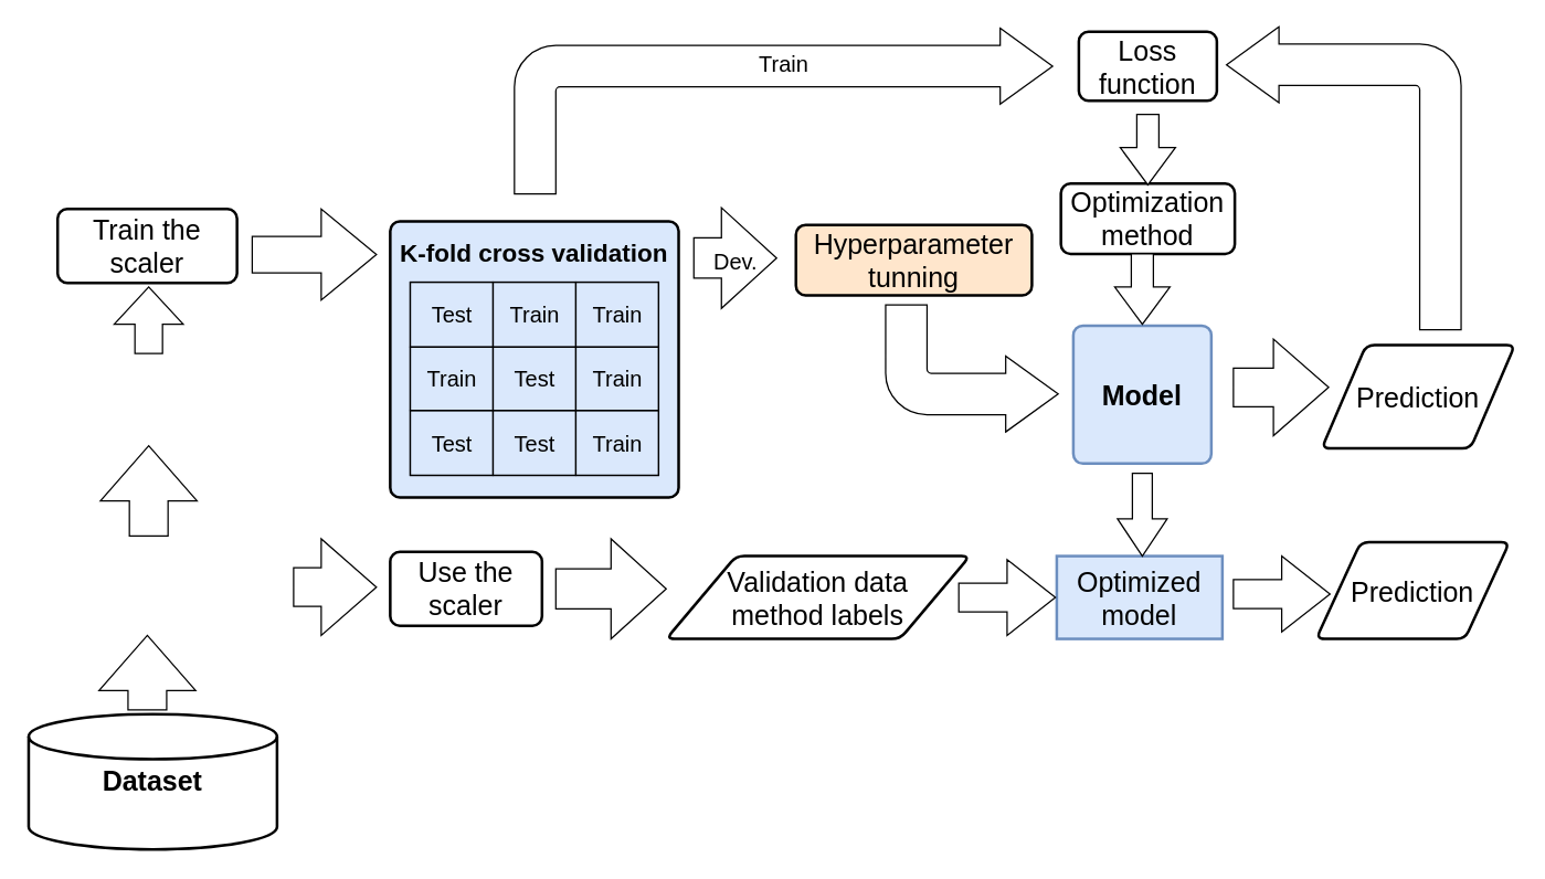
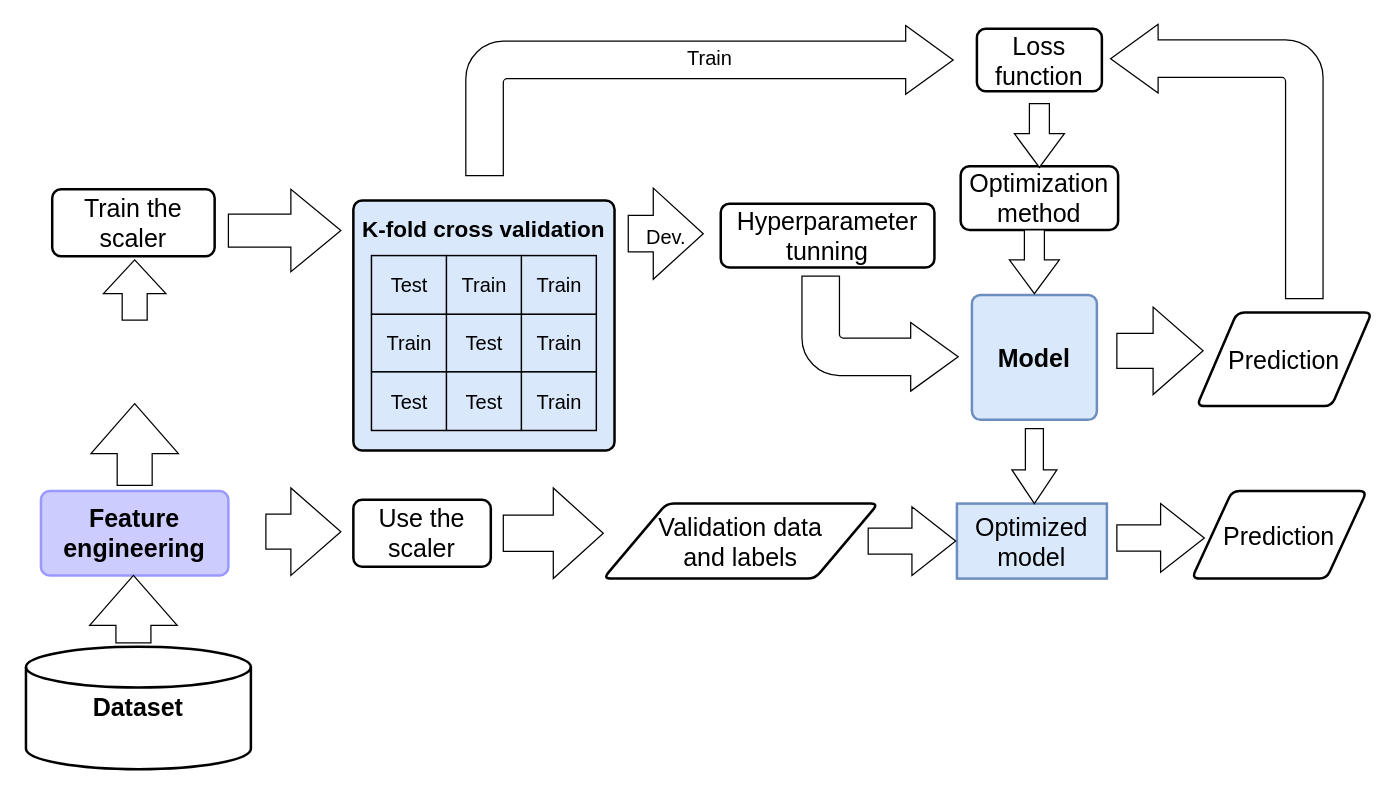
  <mxCell id="0" />
  <mxCell id="1" parent="0" />
  <mxCell id="2" value="&lt;b&gt;&lt;font style=&quot;font-size: 18px;&quot;&gt;K-fold cross validation&lt;br&gt;&lt;br&gt;&lt;br&gt;&lt;br&gt;&lt;br&gt;&lt;br&gt;&lt;br&gt;&lt;br&gt;&lt;/font&gt;&lt;/b&gt;" style="rounded=1;whiteSpace=wrap;html=1;absoluteArcSize=1;arcSize=14;strokeWidth=2;fontSize=16;fillColor=#dae8fc;" parent="1" vertex="1"><mxGeometry x="282" y="160" width="209" height="200" as="geometry" /></mxCell>
  <mxCell id="3" value="&lt;font style=&quot;font-size: 20px;&quot;&gt;&lt;b style=&quot;&quot;&gt;Model&lt;/b&gt;&lt;/font&gt;" style="rounded=1;whiteSpace=wrap;html=1;absoluteArcSize=1;arcSize=14;strokeWidth=2;fillColor=#dae8fc;strokeColor=#6c8ebf;" parent="1" vertex="1"><mxGeometry x="777" y="235.5" width="100" height="100" as="geometry" /></mxCell>
  <mxCell id="4" value="Loss function" style="rounded=1;whiteSpace=wrap;html=1;absoluteArcSize=1;arcSize=14;strokeWidth=2;fontSize=20;fontColor=#000000;" parent="1" vertex="1"><mxGeometry x="781" y="22.5" width="100" height="50" as="geometry" /></mxCell>
  <mxCell id="5" value="Optimization method" style="rounded=1;whiteSpace=wrap;html=1;absoluteArcSize=1;arcSize=14;strokeWidth=2;fontSize=20;fontColor=#000000;" parent="1" vertex="1"><mxGeometry x="768" y="132.5" width="126" height="51" as="geometry" /></mxCell>
  <mxCell id="6" value="" style="html=1;shadow=0;dashed=0;align=center;verticalAlign=middle;shape=mxgraph.arrows2.arrow;dy=0.6;dx=27;direction=south;notch=0;fontSize=20;fontColor=#000000;" parent="1" vertex="1"><mxGeometry x="807" y="183.5" width="40" height="51" as="geometry" /></mxCell>
  <mxCell id="7" value="" style="html=1;shadow=0;dashed=0;align=center;verticalAlign=middle;shape=mxgraph.arrows2.arrow;dy=0.6;dx=27;direction=south;notch=0;fontSize=20;fontColor=#000000;" parent="1" vertex="1"><mxGeometry x="811" y="82.5" width="40" height="51" as="geometry" /></mxCell>
  <mxCell id="8" value="" style="html=1;shadow=0;dashed=0;align=center;verticalAlign=middle;shape=mxgraph.arrows2.bendArrow;dy=15;dx=38;notch=0;arrowHead=55;rounded=1;fontSize=20;fontColor=#000000;rotation=90;direction=south;dropTarget=0;snapToPoint=0;portConstraint=none;flipH=1;" parent="1" vertex="1"><mxGeometry x="863.25" y="43.75" width="219.5" height="170" as="geometry" /></mxCell>
  <mxCell id="9" value="Prediction" style="shape=parallelogram;html=1;strokeWidth=2;perimeter=parallelogramPerimeter;whiteSpace=wrap;rounded=1;arcSize=12;size=0.23;fontSize=20;fontColor=#000000;" parent="1" vertex="1"><mxGeometry x="957" y="249.5" width="140" height="75" as="geometry" /></mxCell>
- <mxCell id="10" value="Validation data &lt;br&gt;method labels" style="shape=parallelogram;html=1;strokeWidth=2;perimeter=parallelogramPerimeter;whiteSpace=wrap;rounded=1;arcSize=12;size=0.23;fontSize=20;fontColor=#000000;" parent="1" vertex="1"><mxGeometry x="482" y="402.5" width="220" height="60" as="geometry" /></mxCell>
+ <mxCell id="10" value="Validation data &lt;br&gt;and labels" style="shape=parallelogram;html=1;strokeWidth=2;perimeter=parallelogramPerimeter;whiteSpace=wrap;rounded=1;arcSize=12;size=0.23;fontSize=20;fontColor=#000000;" parent="1" vertex="1"><mxGeometry x="482" y="402.5" width="220" height="60" as="geometry" /></mxCell>
  <mxCell id="11" value="&lt;span style=&quot;font-size: 20px;&quot;&gt;Optimized model&lt;/span&gt;" style="whiteSpace=wrap;html=1;fillColor=#dae8fc;strokeColor=#6c8ebf;arcSize=14;strokeWidth=2;rounded=0;" parent="1" vertex="1"><mxGeometry x="765" y="402.5" width="120" height="60" as="geometry" /></mxCell>
  <mxCell id="12" value="" style="html=1;shadow=0;dashed=0;align=center;verticalAlign=middle;shape=mxgraph.arrows2.arrow;dy=0.6;dx=27;direction=south;notch=0;fontSize=20;fontColor=#000000;" parent="1" vertex="1"><mxGeometry x="809" y="342.5" width="36" height="60" as="geometry" /></mxCell>
  <mxCell id="13" value="" style="html=1;shadow=0;dashed=0;align=center;verticalAlign=middle;shape=mxgraph.arrows2.arrow;dy=0.62;dx=35;notch=0;fontSize=20;fontColor=#000000;" parent="1" vertex="1"><mxGeometry x="694" y="405" width="70" height="55" as="geometry" /></mxCell>
  <mxCell id="14" value="" style="html=1;shadow=0;dashed=0;align=center;verticalAlign=middle;shape=mxgraph.arrows2.arrow;dy=0.62;dx=35;notch=0;fontSize=20;fontColor=#000000;" parent="1" vertex="1"><mxGeometry x="893" y="402.5" width="70" height="55" as="geometry" /></mxCell>
  <mxCell id="15" value="Prediction" style="shape=parallelogram;html=1;strokeWidth=2;perimeter=parallelogramPerimeter;whiteSpace=wrap;rounded=1;arcSize=12;size=0.23;fontSize=20;fontColor=#000000;" parent="1" vertex="1"><mxGeometry x="953" y="392.5" width="140" height="70" as="geometry" /></mxCell>
- <mxCell id="16" value="Hyperparameter tunning" style="rounded=1;whiteSpace=wrap;html=1;absoluteArcSize=1;arcSize=14;strokeWidth=2;fontSize=20;fontColor=#000000;fillColor=#ffe6cc;" parent="1" vertex="1"><mxGeometry x="576" y="162.5" width="171" height="51" as="geometry" /></mxCell>
+ <mxCell id="16" value="Hyperparameter tunning" style="rounded=1;whiteSpace=wrap;html=1;absoluteArcSize=1;arcSize=14;strokeWidth=2;fontSize=20;fontColor=#000000;" parent="1" vertex="1"><mxGeometry x="576" y="162.5" width="171" height="51" as="geometry" /></mxCell>
  <mxCell id="17" value="" style="childLayout=tableLayout;recursiveResize=0;shadow=0;fillColor=none;" parent="1" vertex="1"><mxGeometry x="296.5" y="204" width="180" height="140" as="geometry" /></mxCell>
  <mxCell id="18" value="" style="shape=tableRow;horizontal=0;startSize=0;swimlaneHead=0;swimlaneBody=0;top=0;left=0;bottom=0;right=0;dropTarget=0;collapsible=0;recursiveResize=0;expand=0;fontStyle=0;fillColor=none;strokeColor=inherit;" parent="17" vertex="1"><mxGeometry width="180" height="47" as="geometry" /></mxCell>
  <mxCell id="19" value="&lt;font style=&quot;font-size: 16px;&quot;&gt;Test&lt;/font&gt;" style="connectable=0;recursiveResize=0;strokeColor=inherit;fillColor=none;align=center;whiteSpace=wrap;html=1;" parent="18" vertex="1"><mxGeometry width="60" height="47" as="geometry"><mxRectangle width="60" height="47" as="alternateBounds" /></mxGeometry></mxCell>
  <mxCell id="20" value="&lt;font style=&quot;font-size: 16px;&quot;&gt;Train&lt;/font&gt;" style="connectable=0;recursiveResize=0;strokeColor=inherit;fillColor=none;align=center;whiteSpace=wrap;html=1;" parent="18" vertex="1"><mxGeometry x="60" width="60" height="47" as="geometry"><mxRectangle width="60" height="47" as="alternateBounds" /></mxGeometry></mxCell>
  <mxCell id="21" value="&lt;font style=&quot;font-size: 16px;&quot;&gt;Train&lt;/font&gt;" style="connectable=0;recursiveResize=0;strokeColor=inherit;fillColor=none;align=center;whiteSpace=wrap;html=1;" parent="18" vertex="1"><mxGeometry x="120" width="60" height="47" as="geometry"><mxRectangle width="60" height="47" as="alternateBounds" /></mxGeometry></mxCell>
  <mxCell id="22" style="shape=tableRow;horizontal=0;startSize=0;swimlaneHead=0;swimlaneBody=0;top=0;left=0;bottom=0;right=0;dropTarget=0;collapsible=0;recursiveResize=0;expand=0;fontStyle=0;fillColor=none;strokeColor=inherit;" parent="17" vertex="1"><mxGeometry y="47" width="180" height="46" as="geometry" /></mxCell>
  <mxCell id="23" value="&lt;font style=&quot;font-size: 16px;&quot;&gt;Train&lt;/font&gt;" style="connectable=0;recursiveResize=0;strokeColor=inherit;fillColor=none;align=center;whiteSpace=wrap;html=1;" parent="22" vertex="1"><mxGeometry width="60" height="46" as="geometry"><mxRectangle width="60" height="46" as="alternateBounds" /></mxGeometry></mxCell>
  <mxCell id="24" value="&lt;font style=&quot;font-size: 16px;&quot;&gt;Test&lt;/font&gt;" style="connectable=0;recursiveResize=0;strokeColor=inherit;fillColor=none;align=center;whiteSpace=wrap;html=1;" parent="22" vertex="1"><mxGeometry x="60" width="60" height="46" as="geometry"><mxRectangle width="60" height="46" as="alternateBounds" /></mxGeometry></mxCell>
  <mxCell id="25" value="&lt;font style=&quot;font-size: 16px;&quot;&gt;Train&lt;/font&gt;" style="connectable=0;recursiveResize=0;strokeColor=inherit;fillColor=none;align=center;whiteSpace=wrap;html=1;" parent="22" vertex="1"><mxGeometry x="120" width="60" height="46" as="geometry"><mxRectangle width="60" height="46" as="alternateBounds" /></mxGeometry></mxCell>
  <mxCell id="26" style="shape=tableRow;horizontal=0;startSize=0;swimlaneHead=0;swimlaneBody=0;top=0;left=0;bottom=0;right=0;dropTarget=0;collapsible=0;recursiveResize=0;expand=0;fontStyle=0;fillColor=none;strokeColor=inherit;" parent="17" vertex="1"><mxGeometry y="93" width="180" height="47" as="geometry" /></mxCell>
  <mxCell id="27" value="&lt;font style=&quot;font-size: 16px;&quot;&gt;Test&lt;/font&gt;" style="connectable=0;recursiveResize=0;strokeColor=inherit;fillColor=none;align=center;whiteSpace=wrap;html=1;" parent="26" vertex="1"><mxGeometry width="60" height="47" as="geometry"><mxRectangle width="60" height="47" as="alternateBounds" /></mxGeometry></mxCell>
  <mxCell id="28" value="&lt;font style=&quot;font-size: 16px;&quot;&gt;Test&lt;/font&gt;" style="connectable=0;recursiveResize=0;strokeColor=inherit;fillColor=none;align=center;whiteSpace=wrap;html=1;" parent="26" vertex="1"><mxGeometry x="60" width="60" height="47" as="geometry"><mxRectangle width="60" height="47" as="alternateBounds" /></mxGeometry></mxCell>
  <mxCell id="29" value="&lt;font style=&quot;font-size: 16px;&quot;&gt;Train&lt;/font&gt;" style="connectable=0;recursiveResize=0;strokeColor=inherit;fillColor=none;align=center;whiteSpace=wrap;html=1;" parent="26" vertex="1"><mxGeometry x="120" width="60" height="47" as="geometry"><mxRectangle width="60" height="47" as="alternateBounds" /></mxGeometry></mxCell>
  <mxCell id="30" value="&lt;b&gt;&lt;font style=&quot;font-size: 20px;&quot;&gt;Dataset&lt;/font&gt;&lt;/b&gt;" style="strokeWidth=2;html=1;shape=mxgraph.flowchart.database;whiteSpace=wrap;fontSize=18;" parent="1" vertex="1"><mxGeometry x="20" y="517" width="180" height="98" as="geometry" /></mxCell>
  <mxCell id="31" value="" style="html=1;shadow=0;dashed=0;align=center;verticalAlign=middle;shape=mxgraph.arrows2.bendArrow;dy=15;dx=38;notch=0;arrowHead=55;rounded=1;fontSize=20;flipH=0;flipV=1;" parent="1" vertex="1"><mxGeometry x="641" y="220.5" width="125" height="92" as="geometry" /></mxCell>
  <mxCell id="32" value="" style="html=1;shadow=0;dashed=0;align=center;verticalAlign=middle;shape=mxgraph.arrows2.arrow;dy=0.6;dx=40;direction=north;notch=0;fontSize=20;" parent="1" vertex="1"><mxGeometry x="72" y="322.5" width="70" height="65.5" as="geometry" /></mxCell>
  <mxCell id="33" value="" style="html=1;shadow=0;dashed=0;align=center;verticalAlign=middle;shape=mxgraph.arrows2.arrow;dy=0.6;dx=40;notch=0;fontSize=20;" parent="1" vertex="1"><mxGeometry x="402" y="390" width="80" height="72.5" as="geometry" /></mxCell>
  <mxCell id="34" value="Train the scaler" style="rounded=1;whiteSpace=wrap;html=1;absoluteArcSize=1;arcSize=14;strokeWidth=2;fontSize=20;" parent="1" vertex="1"><mxGeometry x="41" y="151" width="130" height="53.5" as="geometry" /></mxCell>
  <mxCell id="35" value="" style="html=1;shadow=0;dashed=0;align=center;verticalAlign=middle;shape=mxgraph.arrows2.arrow;dy=0.6;dx=27;direction=south;notch=0;fontSize=20;fontColor=#000000;rotation=-180;" parent="1" vertex="1"><mxGeometry x="82" y="207.5" width="50" height="48.25" as="geometry" /></mxCell>
  <mxCell id="36" value="" style="html=1;shadow=0;dashed=0;align=center;verticalAlign=middle;shape=mxgraph.arrows2.arrow;dy=0.6;dx=40;notch=0;fontSize=20;" parent="1" vertex="1"><mxGeometry x="182" y="151" width="90" height="66" as="geometry" /></mxCell>
  <mxCell id="37" value="Use the scaler" style="rounded=1;whiteSpace=wrap;html=1;absoluteArcSize=1;arcSize=14;strokeWidth=2;fontSize=20;" parent="1" vertex="1"><mxGeometry x="282" y="399.5" width="110" height="53.5" as="geometry" /></mxCell>
  <mxCell id="38" value="" style="html=1;shadow=0;dashed=0;align=center;verticalAlign=middle;shape=mxgraph.arrows2.arrow;dy=0.6;dx=40;notch=0;fontSize=20;" parent="1" vertex="1"><mxGeometry x="212" y="390" width="60" height="70" as="geometry" /></mxCell>
+ <mxCell id="39" value="&lt;font style=&quot;font-size: 20px;&quot;&gt;&lt;b style=&quot;&quot;&gt;Feature engineering&lt;/b&gt;&lt;/font&gt;" style="rounded=1;whiteSpace=wrap;html=1;absoluteArcSize=1;arcSize=14;strokeWidth=2;fillColor=#CCCCFF;strokeColor=#9999FF;" parent="1" vertex="1"><mxGeometry x="32" y="392.5" width="150" height="67.5" as="geometry" /></mxCell>
  <mxCell id="40" value="" style="html=1;shadow=0;dashed=0;align=center;verticalAlign=middle;shape=mxgraph.arrows2.arrow;dy=0.6;dx=40;direction=north;notch=0;fontSize=20;" parent="1" vertex="1"><mxGeometry x="71" y="460" width="70" height="54" as="geometry" /></mxCell>
  <mxCell id="41" value="&lt;font style=&quot;font-size: 16px;&quot;&gt;Train&lt;br&gt;&lt;br&gt;&lt;br&gt;&lt;br&gt;&lt;/font&gt;" style="html=1;shadow=0;dashed=0;align=center;verticalAlign=middle;shape=mxgraph.arrows2.bendArrow;dy=15;dx=38;notch=0;arrowHead=55;rounded=1;fontSize=20;" vertex="1" parent="1"><mxGeometry x="372" y="20" width="390" height="120" as="geometry" /></mxCell>
  <mxCell id="42" value="&lt;font style=&quot;font-size: 16px;&quot;&gt;&lt;font style=&quot;font-size: 16px;&quot;&gt;Dev&lt;/font&gt;.&lt;/font&gt;" style="html=1;shadow=0;dashed=0;align=center;verticalAlign=middle;shape=mxgraph.arrows2.arrow;dy=0.6;dx=40;notch=0;fontSize=20;" vertex="1" parent="1"><mxGeometry x="502" y="150" width="60" height="73" as="geometry" /></mxCell>
  <mxCell id="43" value="" style="html=1;shadow=0;dashed=0;align=center;verticalAlign=middle;shape=mxgraph.arrows2.arrow;dy=0.6;dx=40;notch=0;fontSize=16;" vertex="1" parent="1"><mxGeometry x="893" y="245.25" width="69" height="70" as="geometry" /></mxCell>
